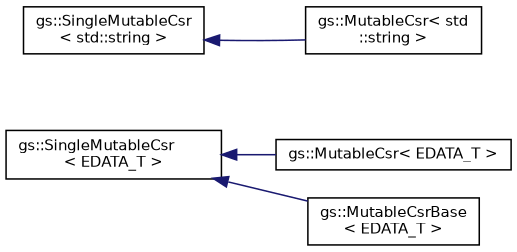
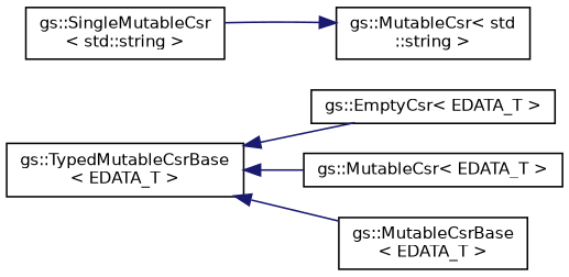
  digraph {
    rankdir=LR
    node [color=black fillcolor=white fontname=Helvetica fontsize=10 shape=record style=filled]
    edge [color=midnightblue dir=back fontname=Helvetica fontsize=10 labelfontname=Helvetica labelfontsize=10 style=solid]
-   n1 [height=0.2 label="gs::SingleMutableCsr\l\< EDATA_T \>" width=0.4]
+   n1 [height=0.2 label="gs::TypedMutableCsrBase\l\< EDATA_T \>" width=0.4]
+   n2 [height=0.2 label="gs::EmptyCsr\< EDATA_T \>" width=0.4]
    n3 [height=0.2 label="gs::MutableCsr\< EDATA_T \>" width=0.4]
    n4 [height=0.2 label="gs::MutableCsrBase\l\< EDATA_T \>" width=0.4]
    n5 [height=0.2 label="gs::SingleMutableCsr\l\< std::string \>" width=0.4]
    n6 [height=0.2 label="gs::MutableCsr\< std\l::string \>" width=0.4]
+   n1 -> n2
    n1 -> n3
    n1 -> n4
-   n5 -> n6
+   n6 -> n5
  }
